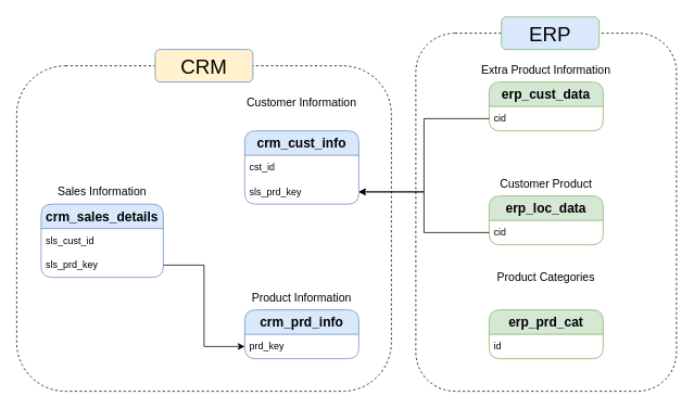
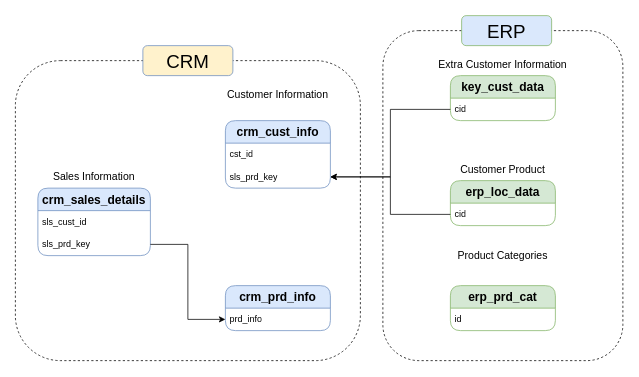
  <mxCell id="0" />
  <mxCell id="1" parent="0" />
  <mxCell id="2" value="&lt;span style=&quot;font-size: 16px;&quot;&gt;&lt;b&gt;crm_sales_details&lt;/b&gt;&lt;/span&gt;" style="swimlane;fontStyle=0;childLayout=stackLayout;horizontal=1;startSize=30;horizontalStack=0;resizeParent=1;resizeParentMax=0;resizeLast=0;collapsible=1;marginBottom=0;whiteSpace=wrap;html=1;rounded=1;swimlaneLine=1;glass=0;shadow=0;fillColor=#dae8fc;strokeColor=#6c8ebf;" parent="1" vertex="1"><mxGeometry x="50" y="250" width="150" height="90" as="geometry" /></mxCell>
  <mxCell id="3" value="sls_cust_id" style="text;strokeColor=none;fillColor=none;align=left;verticalAlign=middle;spacingLeft=4;spacingRight=4;overflow=hidden;points=[[0,0.5],[1,0.5]];portConstraint=eastwest;rotatable=0;whiteSpace=wrap;html=1;" parent="2" vertex="1"><mxGeometry y="30" width="150" height="30" as="geometry" /></mxCell>
  <mxCell id="4" value="sls_prd_key" style="text;strokeColor=none;fillColor=none;align=left;verticalAlign=middle;spacingLeft=4;spacingRight=4;overflow=hidden;points=[[0,0.5],[1,0.5]];portConstraint=eastwest;rotatable=0;whiteSpace=wrap;html=1;" parent="2" vertex="1"><mxGeometry y="60" width="150" height="30" as="geometry" /></mxCell>
  <mxCell id="5" value="&lt;span style=&quot;font-size: 16px;&quot;&gt;&lt;b&gt;crm_prd_info&lt;/b&gt;&lt;/span&gt;" style="swimlane;fontStyle=0;childLayout=stackLayout;horizontal=1;startSize=30;horizontalStack=0;resizeParent=1;resizeParentMax=0;resizeLast=0;collapsible=1;marginBottom=0;whiteSpace=wrap;html=1;rounded=1;swimlaneLine=1;glass=0;shadow=0;fillColor=#dae8fc;strokeColor=#6c8ebf;" parent="1" vertex="1"><mxGeometry x="300" y="380" width="140" height="60" as="geometry" /></mxCell>
- <mxCell id="6" value="prd_key" style="text;strokeColor=none;fillColor=none;align=left;verticalAlign=middle;spacingLeft=4;spacingRight=4;overflow=hidden;points=[[0,0.5],[1,0.5]];portConstraint=eastwest;rotatable=0;whiteSpace=wrap;html=1;" parent="5" vertex="1"><mxGeometry y="30" width="140" height="30" as="geometry" /></mxCell>
+ <mxCell id="6" value="prd_info" style="text;strokeColor=none;fillColor=none;align=left;verticalAlign=middle;spacingLeft=4;spacingRight=4;overflow=hidden;points=[[0,0.5],[1,0.5]];portConstraint=eastwest;rotatable=0;whiteSpace=wrap;html=1;" parent="5" vertex="1"><mxGeometry y="30" width="140" height="30" as="geometry" /></mxCell>
  <mxCell id="7" value="&lt;font style=&quot;font-size: 16px;&quot;&gt;&lt;b&gt;crm_cust_info&lt;/b&gt;&lt;/font&gt;" style="swimlane;fontStyle=0;childLayout=stackLayout;horizontal=1;startSize=30;horizontalStack=0;resizeParent=1;resizeParentMax=0;resizeLast=0;collapsible=1;marginBottom=0;whiteSpace=wrap;html=1;rounded=1;swimlaneLine=1;glass=0;shadow=0;fillColor=#dae8fc;strokeColor=#6c8ebf;" parent="1" vertex="1"><mxGeometry x="300" y="160" width="140" height="90" as="geometry" /></mxCell>
  <mxCell id="8" value="cst_id" style="text;strokeColor=none;fillColor=none;align=left;verticalAlign=middle;spacingLeft=4;spacingRight=4;overflow=hidden;points=[[0,0.5],[1,0.5]];portConstraint=eastwest;rotatable=0;whiteSpace=wrap;html=1;" parent="7" vertex="1"><mxGeometry y="30" width="140" height="30" as="geometry" /></mxCell>
  <mxCell id="9" value="sls_prd_key" style="text;strokeColor=none;fillColor=none;align=left;verticalAlign=middle;spacingLeft=4;spacingRight=4;overflow=hidden;points=[[0,0.5],[1,0.5]];portConstraint=eastwest;rotatable=0;whiteSpace=wrap;html=1;" vertex="1" parent="7"><mxGeometry y="60" width="140" height="30" as="geometry" /></mxCell>
  <mxCell id="10" style="edgeStyle=orthogonalEdgeStyle;rounded=0;orthogonalLoop=1;jettySize=auto;html=1;entryX=0;entryY=0.5;entryDx=0;entryDy=0;" parent="1" source="4" target="6" edge="1"><mxGeometry relative="1" as="geometry" /></mxCell>
- <mxCell id="11" value="&lt;font style=&quot;font-size: 16px;&quot;&gt;&lt;b&gt;erp_cust_data&lt;/b&gt;&lt;/font&gt;" style="swimlane;fontStyle=0;childLayout=stackLayout;horizontal=1;startSize=30;horizontalStack=0;resizeParent=1;resizeParentMax=0;resizeLast=0;collapsible=1;marginBottom=0;whiteSpace=wrap;html=1;rounded=1;swimlaneLine=1;glass=0;shadow=0;fillColor=#d5e8d4;strokeColor=#82b366;" parent="1" vertex="1"><mxGeometry x="600" y="100" width="140" height="60" as="geometry" /></mxCell>
+ <mxCell id="11" value="&lt;font style=&quot;font-size: 16px;&quot;&gt;&lt;b&gt;key_cust_data&lt;/b&gt;&lt;/font&gt;" style="swimlane;fontStyle=0;childLayout=stackLayout;horizontal=1;startSize=30;horizontalStack=0;resizeParent=1;resizeParentMax=0;resizeLast=0;collapsible=1;marginBottom=0;whiteSpace=wrap;html=1;rounded=1;swimlaneLine=1;glass=0;shadow=0;fillColor=#d5e8d4;strokeColor=#82b366;" parent="1" vertex="1"><mxGeometry x="600" y="100" width="140" height="60" as="geometry" /></mxCell>
  <mxCell id="12" value="cid" style="text;strokeColor=none;fillColor=none;align=left;verticalAlign=middle;spacingLeft=4;spacingRight=4;overflow=hidden;points=[[0,0.5],[1,0.5]];portConstraint=eastwest;rotatable=0;whiteSpace=wrap;html=1;" parent="11" vertex="1"><mxGeometry y="30" width="140" height="30" as="geometry" /></mxCell>
  <mxCell id="13" value="&lt;font style=&quot;font-size: 16px;&quot;&gt;&lt;b&gt;erp_loc_data&lt;/b&gt;&lt;/font&gt;" style="swimlane;fontStyle=0;childLayout=stackLayout;horizontal=1;startSize=30;horizontalStack=0;resizeParent=1;resizeParentMax=0;resizeLast=0;collapsible=1;marginBottom=0;whiteSpace=wrap;html=1;rounded=1;swimlaneLine=1;glass=0;shadow=0;fillColor=#d5e8d4;strokeColor=#82b366;" parent="1" vertex="1"><mxGeometry x="600" y="240" width="140" height="60" as="geometry" /></mxCell>
  <mxCell id="14" value="cid" style="text;strokeColor=none;fillColor=none;align=left;verticalAlign=middle;spacingLeft=4;spacingRight=4;overflow=hidden;points=[[0,0.5],[1,0.5]];portConstraint=eastwest;rotatable=0;whiteSpace=wrap;html=1;" parent="13" vertex="1"><mxGeometry y="30" width="140" height="30" as="geometry" /></mxCell>
  <mxCell id="15" value="&lt;font style=&quot;font-size: 16px;&quot;&gt;&lt;b&gt;erp_prd_cat&lt;/b&gt;&lt;/font&gt;" style="swimlane;fontStyle=0;childLayout=stackLayout;horizontal=1;startSize=30;horizontalStack=0;resizeParent=1;resizeParentMax=0;resizeLast=0;collapsible=1;marginBottom=0;whiteSpace=wrap;html=1;rounded=1;swimlaneLine=1;glass=0;shadow=0;fillColor=#d5e8d4;strokeColor=#82b366;" parent="1" vertex="1"><mxGeometry x="600" y="380" width="140" height="60" as="geometry" /></mxCell>
  <mxCell id="16" value="id" style="text;strokeColor=none;fillColor=none;align=left;verticalAlign=middle;spacingLeft=4;spacingRight=4;overflow=hidden;points=[[0,0.5],[1,0.5]];portConstraint=eastwest;rotatable=0;whiteSpace=wrap;html=1;" parent="15" vertex="1"><mxGeometry y="30" width="140" height="30" as="geometry" /></mxCell>
  <mxCell id="17" value="Sales Information" style="text;html=1;align=center;verticalAlign=middle;whiteSpace=wrap;rounded=0;fontSize=14;" parent="1" vertex="1"><mxGeometry x="61.25" y="220" width="127.5" height="30" as="geometry" /></mxCell>
  <mxCell id="18" value="Product Categories" style="text;html=1;align=center;verticalAlign=middle;whiteSpace=wrap;rounded=0;fontSize=14;" parent="1" vertex="1"><mxGeometry x="606.25" y="325" width="127.5" height="30" as="geometry" /></mxCell>
  <mxCell id="19" value="Customer Product" style="text;html=1;align=center;verticalAlign=middle;whiteSpace=wrap;rounded=0;fontSize=14;" parent="1" vertex="1"><mxGeometry x="606.25" y="210" width="127.5" height="30" as="geometry" /></mxCell>
- <mxCell id="20" value="Extra Product Information" style="text;html=1;align=center;verticalAlign=middle;whiteSpace=wrap;rounded=0;fontSize=14;" parent="1" vertex="1"><mxGeometry x="583.13" y="70" width="173.75" height="30" as="geometry" /></mxCell>
- <mxCell id="21" value="Product Information" style="text;html=1;align=center;verticalAlign=middle;whiteSpace=wrap;rounded=0;fontSize=14;" parent="1" vertex="1"><mxGeometry x="306.25" y="350" width="127.5" height="30" as="geometry" /></mxCell>
+ <mxCell id="20" value="Extra Customer Information" style="text;html=1;align=center;verticalAlign=middle;whiteSpace=wrap;rounded=0;fontSize=14;" parent="1" vertex="1"><mxGeometry x="583.13" y="70" width="173.75" height="30" as="geometry" /></mxCell>
  <mxCell id="22" value="Customer Information" style="text;html=1;align=center;verticalAlign=middle;whiteSpace=wrap;rounded=0;fontSize=14;" parent="1" vertex="1"><mxGeometry x="298.13" y="110" width="143.75" height="30" as="geometry" /></mxCell>
  <mxCell id="23" value="" style="rounded=1;whiteSpace=wrap;html=1;fillColor=none;dashed=1;" parent="1" vertex="1"><mxGeometry x="20" y="80" width="460" height="400" as="geometry" /></mxCell>
  <mxCell id="24" value="" style="rounded=1;whiteSpace=wrap;html=1;fillColor=none;dashed=1;" parent="1" vertex="1"><mxGeometry x="510" y="40" width="320" height="440" as="geometry" /></mxCell>
  <mxCell id="25" value="&lt;font style=&quot;font-size: 25px;&quot;&gt;CRM&lt;/font&gt;" style="rounded=1;whiteSpace=wrap;html=1;fillColor=#fff2cc;strokeColor=#6c8ebf;" parent="1" vertex="1"><mxGeometry y="60" width="120" height="40" as="geometry" x="190" /></mxCell>
  <mxCell id="26" value="&lt;font style=&quot;font-size: 25px;&quot;&gt;ERP&lt;/font&gt;" style="rounded=1;whiteSpace=wrap;html=1;fillColor=#dae8fc;strokeColor=#82b366;" parent="1" vertex="1"><mxGeometry x="615" y="20" width="120" height="40" as="geometry" /></mxCell>
  <mxCell id="27" style="edgeStyle=orthogonalEdgeStyle;rounded=0;orthogonalLoop=1;jettySize=auto;html=1;entryX=1;entryY=0.5;entryDx=0;entryDy=0;" edge="1" parent="1" source="14" target="9"><mxGeometry relative="1" as="geometry" /></mxCell>
  <mxCell id="28" style="edgeStyle=orthogonalEdgeStyle;rounded=0;orthogonalLoop=1;jettySize=auto;html=1;entryX=1;entryY=0.5;entryDx=0;entryDy=0;" edge="1" parent="1" source="12" target="9"><mxGeometry relative="1" as="geometry" /></mxCell>
